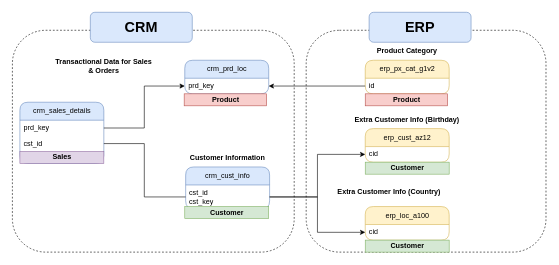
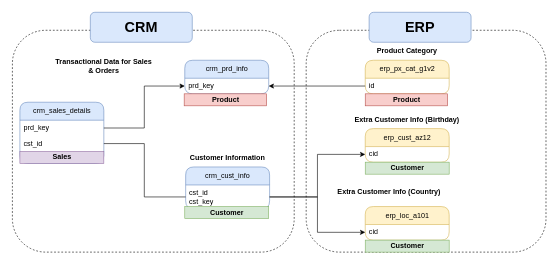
  <mxCell id="0" />
  <mxCell id="1" parent="0" />
  <mxCell id="2" value="" style="rounded=1;whiteSpace=wrap;html=1;fillColor=none;dashed=1;" parent="1" vertex="1"><mxGeometry x="510" y="50" width="400" height="370" as="geometry" /></mxCell>
  <mxCell id="3" value="" style="rounded=1;whiteSpace=wrap;html=1;fillColor=none;dashed=1;" parent="1" vertex="1"><mxGeometry x="20" y="50" width="470" height="370" as="geometry" /></mxCell>
  <mxCell id="4" value="crm_cust_info" style="swimlane;fontStyle=0;childLayout=stackLayout;horizontal=1;startSize=30;horizontalStack=0;resizeParent=1;resizeParentMax=0;resizeLast=0;collapsible=1;marginBottom=0;whiteSpace=wrap;html=1;rounded=1;fillColor=#dae8fc;strokeColor=#6c8ebf;" parent="1" vertex="1"><mxGeometry x="309" y="278" width="140" height="70" as="geometry" /></mxCell>
  <mxCell id="5" value="cst_id&lt;div&gt;cst_key&lt;/div&gt;" style="text;strokeColor=none;fillColor=none;align=left;verticalAlign=middle;spacingLeft=4;spacingRight=4;overflow=hidden;points=[[0,0.5],[1,0.5]];portConstraint=eastwest;rotatable=0;whiteSpace=wrap;html=1;" parent="4" vertex="1"><mxGeometry y="30" width="140" height="40" as="geometry" /></mxCell>
  <mxCell id="6" value="Customer Information" style="rounded=1;whiteSpace=wrap;html=1;fillColor=none;dashed=1;fontStyle=1;strokeColor=none;" parent="1" vertex="1"><mxGeometry x="314" y="248" width="130" height="30" as="geometry" /></mxCell>
- <mxCell id="7" value="crm_prd_loc" style="swimlane;fontStyle=0;childLayout=stackLayout;horizontal=1;startSize=30;horizontalStack=0;resizeParent=1;resizeParentMax=0;resizeLast=0;collapsible=1;marginBottom=0;whiteSpace=wrap;html=1;rounded=1;fillColor=#dae8fc;strokeColor=#6c8ebf;" parent="1" vertex="1"><mxGeometry x="307.5" y="100" width="140" height="56" as="geometry" /></mxCell>
+ <mxCell id="7" value="crm_prd_info" style="swimlane;fontStyle=0;childLayout=stackLayout;horizontal=1;startSize=30;horizontalStack=0;resizeParent=1;resizeParentMax=0;resizeLast=0;collapsible=1;marginBottom=0;whiteSpace=wrap;html=1;rounded=1;fillColor=#dae8fc;strokeColor=#6c8ebf;" parent="1" vertex="1"><mxGeometry x="307.5" y="100" width="140" height="56" as="geometry" /></mxCell>
  <mxCell id="8" value="prd_key" style="text;strokeColor=none;fillColor=none;align=left;verticalAlign=middle;spacingLeft=4;spacingRight=4;overflow=hidden;points=[[0,0.5],[1,0.5]];portConstraint=eastwest;rotatable=0;whiteSpace=wrap;html=1;" parent="7" vertex="1"><mxGeometry y="30" width="140" height="26" as="geometry" /></mxCell>
  <mxCell id="9" value="crm_sales_details" style="swimlane;fontStyle=0;childLayout=stackLayout;horizontal=1;startSize=30;horizontalStack=0;resizeParent=1;resizeParentMax=0;resizeLast=0;collapsible=1;marginBottom=0;whiteSpace=wrap;html=1;rounded=1;fillColor=#dae8fc;strokeColor=#6c8ebf;" parent="1" vertex="1"><mxGeometry x="32.5" y="170" width="140" height="102" as="geometry" /></mxCell>
  <mxCell id="10" value="prd_key" style="text;strokeColor=none;fillColor=none;align=left;verticalAlign=middle;spacingLeft=4;spacingRight=4;overflow=hidden;points=[[0,0.5],[1,0.5]];portConstraint=eastwest;rotatable=0;whiteSpace=wrap;html=1;" parent="9" vertex="1"><mxGeometry y="30" width="140" height="26" as="geometry" /></mxCell>
  <mxCell id="11" value="cst_id" style="text;strokeColor=none;fillColor=none;align=left;verticalAlign=middle;spacingLeft=4;spacingRight=4;overflow=hidden;points=[[0,0.5],[1,0.5]];portConstraint=eastwest;rotatable=0;whiteSpace=wrap;html=1;" parent="9" vertex="1"><mxGeometry y="56" width="140" height="26" as="geometry" /></mxCell>
  <mxCell id="12" value="&lt;b&gt;Sales&lt;/b&gt;" style="text;html=1;strokeColor=#9673a6;fillColor=#e1d5e7;align=center;verticalAlign=middle;whiteSpace=wrap;overflow=hidden;" vertex="1" parent="9"><mxGeometry y="82" width="140" height="20" as="geometry" /></mxCell>
  <mxCell id="13" value="Transactional Data for Sales &amp;amp; Orders" style="rounded=1;whiteSpace=wrap;html=1;fillColor=none;dashed=1;fontStyle=1;strokeColor=none;" parent="1" vertex="1"><mxGeometry x="90" y="95" width="165" height="30" as="geometry" /></mxCell>
  <mxCell id="14" style="edgeStyle=orthogonalEdgeStyle;rounded=0;orthogonalLoop=1;jettySize=auto;html=1;endArrow=none;" parent="1" source="11" target="5" edge="1"><mxGeometry relative="1" as="geometry"><Array as="points"><mxPoint x="240" y="239" /><mxPoint x="240" y="328" /></Array></mxGeometry></mxCell>
  <mxCell id="15" style="edgeStyle=orthogonalEdgeStyle;rounded=0;orthogonalLoop=1;jettySize=auto;html=1;entryX=0;entryY=0.5;entryDx=0;entryDy=0;" parent="1" source="10" target="8" edge="1"><mxGeometry relative="1" as="geometry" /></mxCell>
  <mxCell id="16" value="erp_cust_az12" style="swimlane;fontStyle=0;childLayout=stackLayout;horizontal=1;startSize=30;horizontalStack=0;resizeParent=1;resizeParentMax=0;resizeLast=0;collapsible=1;marginBottom=0;whiteSpace=wrap;html=1;rounded=1;fillColor=#fff2cc;strokeColor=#d6b656;" parent="1" vertex="1"><mxGeometry x="608.5" y="214" width="140" height="56" as="geometry" /></mxCell>
  <mxCell id="17" value="cid" style="text;strokeColor=none;fillColor=none;align=left;verticalAlign=middle;spacingLeft=4;spacingRight=4;overflow=hidden;points=[[0,0.5],[1,0.5]];portConstraint=eastwest;rotatable=0;whiteSpace=wrap;html=1;" parent="16" vertex="1"><mxGeometry y="30" width="140" height="26" as="geometry" /></mxCell>
  <mxCell id="18" value="Extra Customer Info (Birthday)" style="rounded=1;whiteSpace=wrap;html=1;fillColor=none;dashed=1;fontStyle=1;strokeColor=none;" parent="1" vertex="1"><mxGeometry x="586" y="184" width="185" height="30" as="geometry" /></mxCell>
  <mxCell id="19" style="edgeStyle=orthogonalEdgeStyle;rounded=0;orthogonalLoop=1;jettySize=auto;html=1;" parent="1" source="5" target="17" edge="1"><mxGeometry relative="1" as="geometry" /></mxCell>
- <mxCell id="20" value="erp_loc_a100" style="swimlane;fontStyle=0;childLayout=stackLayout;horizontal=1;startSize=30;horizontalStack=0;resizeParent=1;resizeParentMax=0;resizeLast=0;collapsible=1;marginBottom=0;whiteSpace=wrap;html=1;rounded=1;fillColor=#fff2cc;strokeColor=#d6b656;" parent="1" vertex="1"><mxGeometry x="608.5" y="344" width="140" height="56" as="geometry" /></mxCell>
+ <mxCell id="20" value="erp_loc_a101" style="swimlane;fontStyle=0;childLayout=stackLayout;horizontal=1;startSize=30;horizontalStack=0;resizeParent=1;resizeParentMax=0;resizeLast=0;collapsible=1;marginBottom=0;whiteSpace=wrap;html=1;rounded=1;fillColor=#fff2cc;strokeColor=#d6b656;" parent="1" vertex="1"><mxGeometry x="608.5" y="344" width="140" height="56" as="geometry" /></mxCell>
  <mxCell id="21" value="cid" style="text;strokeColor=none;fillColor=none;align=left;verticalAlign=middle;spacingLeft=4;spacingRight=4;overflow=hidden;points=[[0,0.5],[1,0.5]];portConstraint=eastwest;rotatable=0;whiteSpace=wrap;html=1;" parent="20" vertex="1"><mxGeometry y="30" width="140" height="26" as="geometry" /></mxCell>
  <mxCell id="22" value="Extra Customer Info (Country)" style="rounded=1;whiteSpace=wrap;html=1;fillColor=none;dashed=1;fontStyle=1;strokeColor=none;" parent="1" vertex="1"><mxGeometry x="556" y="304" width="185" height="30" as="geometry" /></mxCell>
  <mxCell id="23" style="edgeStyle=orthogonalEdgeStyle;rounded=0;orthogonalLoop=1;jettySize=auto;html=1;entryX=0;entryY=0.5;entryDx=0;entryDy=0;" parent="1" source="5" target="21" edge="1"><mxGeometry relative="1" as="geometry" /></mxCell>
  <mxCell id="24" value="erp_px_cat_g1v2" style="swimlane;fontStyle=0;childLayout=stackLayout;horizontal=1;startSize=30;horizontalStack=0;resizeParent=1;resizeParentMax=0;resizeLast=0;collapsible=1;marginBottom=0;whiteSpace=wrap;html=1;rounded=1;fillColor=#fff2cc;strokeColor=#d6b656;" parent="1" vertex="1"><mxGeometry x="608.5" y="100" width="140" height="56" as="geometry" /></mxCell>
  <mxCell id="25" value="id" style="text;strokeColor=none;fillColor=none;align=left;verticalAlign=middle;spacingLeft=4;spacingRight=4;overflow=hidden;points=[[0,0.5],[1,0.5]];portConstraint=eastwest;rotatable=0;whiteSpace=wrap;html=1;" parent="24" vertex="1"><mxGeometry y="30" width="140" height="26" as="geometry" /></mxCell>
  <mxCell id="26" value="Product Category" style="rounded=1;whiteSpace=wrap;html=1;fillColor=none;dashed=1;fontStyle=1;strokeColor=none;" parent="1" vertex="1"><mxGeometry x="586" y="70" width="185" height="30" as="geometry" /></mxCell>
  <mxCell id="27" style="edgeStyle=orthogonalEdgeStyle;rounded=0;orthogonalLoop=1;jettySize=auto;html=1;entryX=1;entryY=0.5;entryDx=0;entryDy=0;" parent="1" source="25" target="8" edge="1"><mxGeometry relative="1" as="geometry"><mxPoint x="450" y="150" as="targetPoint" /></mxGeometry></mxCell>
  <mxCell id="28" value="&lt;h1&gt;CRM&lt;/h1&gt;" style="rounded=1;whiteSpace=wrap;html=1;fillColor=#dae8fc;strokeColor=#6c8ebf;" parent="1" vertex="1"><mxGeometry x="150" y="20" width="170" height="50" as="geometry" /></mxCell>
  <mxCell id="29" value="&lt;h1&gt;ERP&lt;/h1&gt;" style="rounded=1;whiteSpace=wrap;html=1;fillColor=#dae8fc;strokeColor=#6c8ebf;" parent="1" vertex="1"><mxGeometry x="615" y="20" width="170" height="50" as="geometry" /></mxCell>
  <mxCell id="30" value="&lt;b&gt;Product&lt;/b&gt;" style="text;html=1;strokeColor=#b85450;fillColor=#f8cecc;align=center;verticalAlign=middle;whiteSpace=wrap;overflow=hidden;" vertex="1" parent="1"><mxGeometry x="306.5" y="156" width="137.5" height="20" as="geometry" /></mxCell>
  <mxCell id="31" value="&lt;b&gt;Product&lt;/b&gt;" style="text;html=1;strokeColor=#b85450;fillColor=#f8cecc;align=center;verticalAlign=middle;whiteSpace=wrap;overflow=hidden;" vertex="1" parent="1"><mxGeometry x="608.5" y="156" width="137.5" height="20" as="geometry" /></mxCell>
  <mxCell id="32" value="&lt;b&gt;Customer&lt;/b&gt;" style="text;html=1;strokeColor=#82b366;fillColor=#d5e8d4;align=center;verticalAlign=middle;whiteSpace=wrap;overflow=hidden;" vertex="1" parent="1"><mxGeometry x="307.5" y="344" width="140" height="20" as="geometry" /></mxCell>
  <mxCell id="33" value="&lt;b&gt;Customer&lt;/b&gt;" style="text;html=1;strokeColor=#82b366;fillColor=#d5e8d4;align=center;verticalAlign=middle;whiteSpace=wrap;overflow=hidden;" vertex="1" parent="1"><mxGeometry x="608.5" y="400" width="140" height="20" as="geometry" /></mxCell>
  <mxCell id="34" value="&lt;b&gt;Customer&lt;/b&gt;" style="text;html=1;strokeColor=#82b366;fillColor=#d5e8d4;align=center;verticalAlign=middle;whiteSpace=wrap;overflow=hidden;" vertex="1" parent="1"><mxGeometry x="608.5" y="270" width="140" height="20" as="geometry" /></mxCell>
